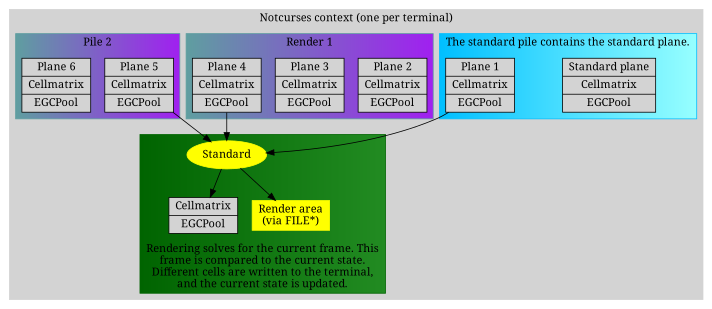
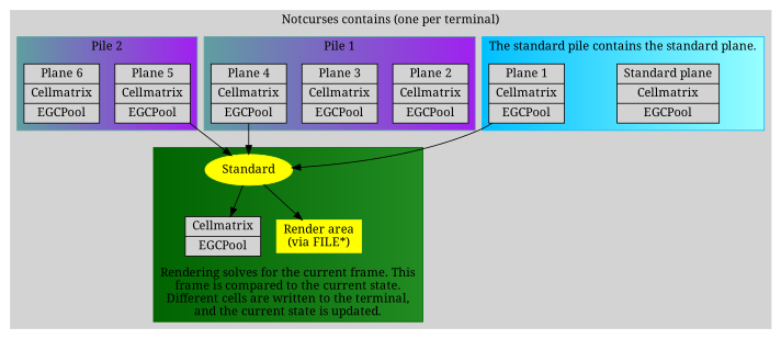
  digraph {
    fontname="Noto Serif"
    node [fontname="Noto Serif" shape=record style=filled]
    edge [fontname="Noto Serif"]
    n1 [label="{{Standard plane}|{Cellmatrix}|{EGCPool}}"]
    n2 [label="{{Plane 1}|{Cellmatrix}|{EGCPool}}"]
    n3 [label="{{Plane 2}|{Cellmatrix}|{EGCPool}}"]
    n4 [label="{{Plane 3}|{Cellmatrix}|{EGCPool}}"]
    n5 [label="{{Plane 4}|{Cellmatrix}|{EGCPool}}"]
    n6 [label="{{Plane 5}|{Cellmatrix}|{EGCPool}}"]
    n7 [label="{{Plane 6}|{Cellmatrix}|{EGCPool}}"]
    n8 [label="{{Cellmatrix}|{EGCPool}}"]
    n9 [color=yellow label=Standard shape=oval]
    n10 [color=yellow label="Render area\n(via FILE*)" shape=rectangle]
    subgraph cluster_1 {
      color=lightgrey
-     label="Notcurses context (one per terminal)"
+     label="Notcurses contains (one per terminal)"
      style=filled
      subgraph cluster_2 {
        color="deepskyblue:darkslategray1"
        label="The standard pile contains the standard plane."
        style=filled
        n1
        n2
      }
      subgraph cluster_3 {
        color="cadetblue:purple"
-       label="Render 1"
+       label="Pile 1"
        style=filled
        n3
        n4
        n5
      }
      subgraph cluster_4 {
        color="cadetblue:purple"
        label="Pile 2"
        style=filled
        n6
        n7
      }
      subgraph cluster_5 {
        color="darkgreen:forestgreen"
        label="Rendering solves for the current frame. This\nframe is compared to the current state.\nDifferent cells are written to the terminal,\nand the current state is updated."
        labelloc=b
        style=filled
        n8
        n9
        n10
      }
    }
    n2 -> n9
    n5 -> n9
    n6 -> n9
    n9 -> n8
    n9 -> n10
  }
